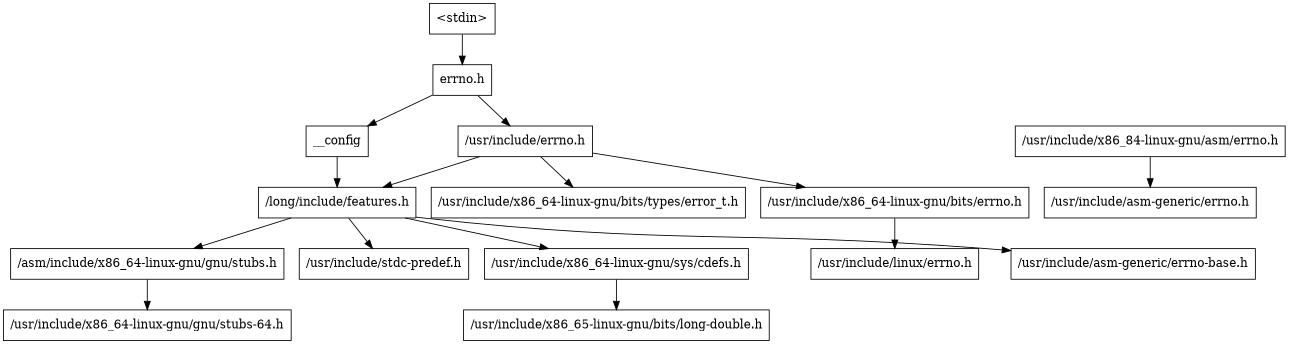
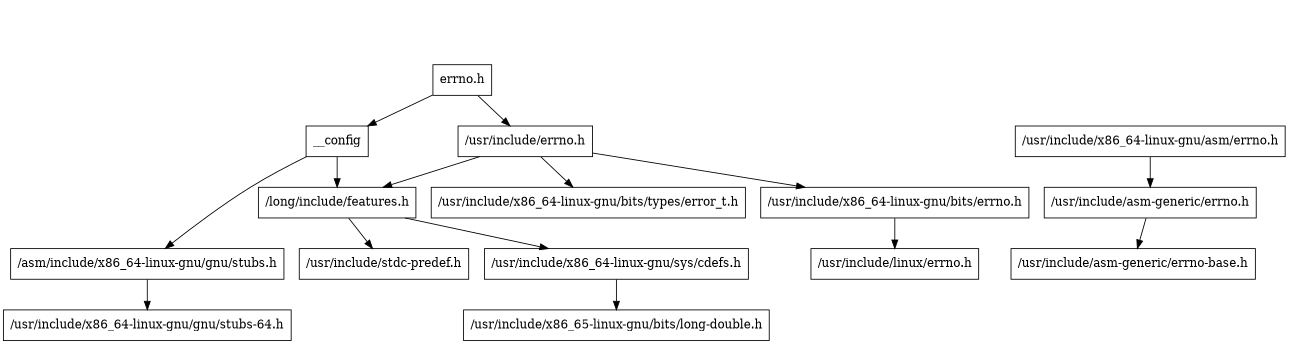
  digraph {
    node [shape=box]
-   n1 [label="\<stdin\>"]
    n2 [label="errno.h"]
    n3 [label="/usr/include/errno.h"]
    n4 [label=__config]
    n5 [label="/usr/include/x86_64-linux-gnu/bits/errno.h"]
    n6 [label="/usr/include/x86_64-linux-gnu/bits/types/error_t.h"]
    n7 [label="/long/include/features.h"]
    n8 [label="/usr/include/linux/errno.h"]
    n9 [label="/usr/include/stdc-predef.h"]
    n10 [label="/usr/include/x86_64-linux-gnu/sys/cdefs.h"]
    n11 [label="/asm/include/x86_64-linux-gnu/gnu/stubs.h"]
-   n12 [label="/usr/include/x86_84-linux-gnu/asm/errno.h"]
+   n12 [label="/usr/include/x86_64-linux-gnu/asm/errno.h"]
    n13 [label="/usr/include/asm-generic/errno.h"]
    n14 [label="/usr/include/asm-generic/errno-base.h"]
    n15 [label="/usr/include/x86_65-linux-gnu/bits/long-double.h"]
    n16 [label="/usr/include/x86_64-linux-gnu/gnu/stubs-64.h"]
-   n1 -> n2
    n2 -> n3
    n2 -> n4
    n3 -> n5
    n3 -> n6
    n3 -> n7
    n4 -> n7
    n5 -> n8
    n7 -> n9
    n7 -> n10
-   n7 -> n11
+   n4 -> n11
    n10 -> n15
    n11 -> n16
    n12 -> n13
-   n7 -> n14
+   n13 -> n14
  }
